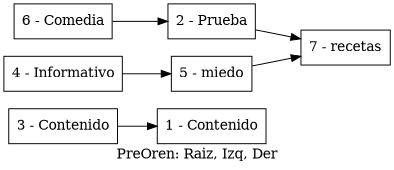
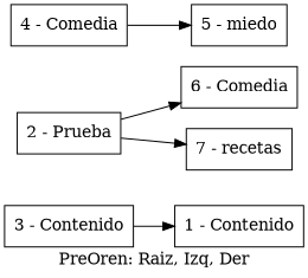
  digraph {
    label="PreOren: Raiz, Izq, Der"
    rankdir=LR
    node [shape=box]
    n1 [label="3 - Contenido"]
    n2 [label="1 - Contenido"]
    n3 [label="6 - Comedia"]
    n4 [label="2 - Prueba"]
    n5 [label="7 - recetas"]
-   n6 [label="4 - Informativo"]
+   n6 [label="4 - Comedia"]
    n7 [label="5 - miedo"]
    n1 -> n2
-   n3 -> n4
+   n4 -> n3
    n4 -> n5
    n6 -> n7
-   n7 -> n5
  }
